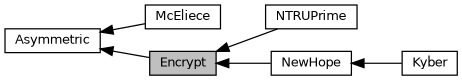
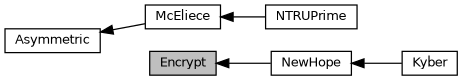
  digraph {
    rankdir=LR
    node [color=black fillcolor=white fontname=Helvetica fontsize=10 shape=box style=filled]
    edge [dir=back fontname=Helvetica fontsize=10 labelfontname=Helvetica labelfontsize=10 shape=plaintext style=solid]
    n1 [height=0.2 label=NTRUPrime width=0.4]
    n2 [height=0.2 label=Kyber width=0.4]
    n3 [height=0.2 label=McEliece width=0.4]
    n4 [height=0.2 label=Asymmetric width=0.4]
    n5 [fillcolor=grey75 fontcolor=black height=0.2 label=Encrypt width=0.4]
    n6 [height=0.2 label=NewHope width=0.4]
    n4 -> n3
-   n4 -> n5
-   n5 -> n1
+   n3 -> n1
    n5 -> n6
    n6 -> n2
  }
